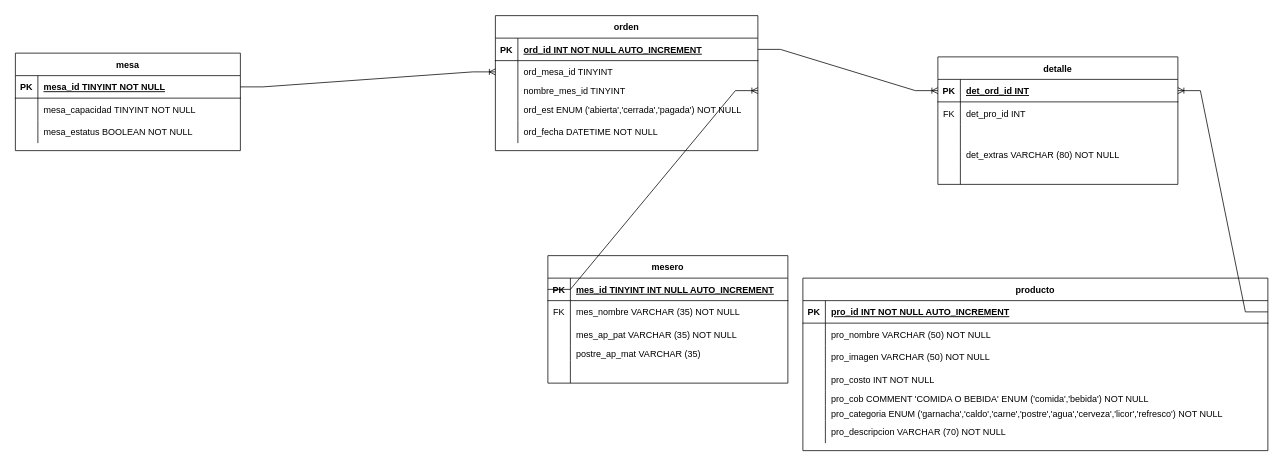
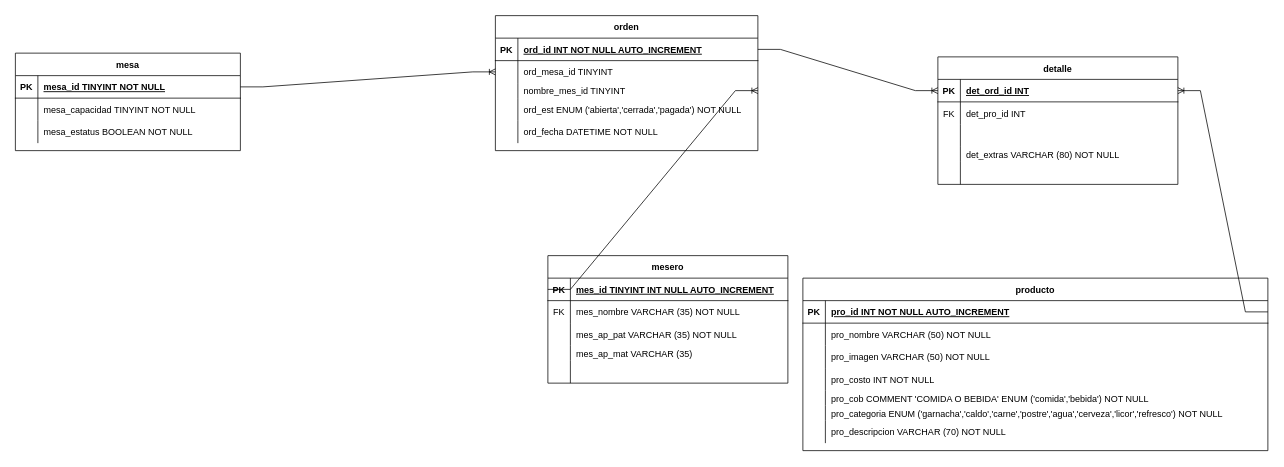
  <mxCell id="0" />
  <mxCell id="1" parent="0" />
  <mxCell id="2" value="mesero" style="shape=table;startSize=30;container=1;collapsible=1;childLayout=tableLayout;fixedRows=1;rowLines=0;fontStyle=1;align=center;resizeLast=1;" parent="1" vertex="1"><mxGeometry x="730" y="340" width="320" height="170" as="geometry" /></mxCell>
  <mxCell id="3" value="" style="shape=partialRectangle;collapsible=0;dropTarget=0;pointerEvents=0;fillColor=none;points=[[0,0.5],[1,0.5]];portConstraint=eastwest;top=0;left=0;right=0;bottom=1;" parent="2" vertex="1"><mxGeometry y="30" width="320" height="30" as="geometry" /></mxCell>
  <mxCell id="4" value="PK" style="shape=partialRectangle;overflow=hidden;connectable=0;fillColor=none;top=0;left=0;bottom=0;right=0;fontStyle=1;" parent="3" vertex="1"><mxGeometry width="30" height="30" as="geometry"><mxRectangle width="30" height="30" as="alternateBounds" /></mxGeometry></mxCell>
  <mxCell id="5" value="mes_id TINYINT INT NULL AUTO_INCREMENT" style="shape=partialRectangle;overflow=hidden;connectable=0;fillColor=none;top=0;left=0;bottom=0;right=0;align=left;spacingLeft=6;fontStyle=5;" parent="3" vertex="1"><mxGeometry x="30" width="290" height="30" as="geometry"><mxRectangle width="290" height="30" as="alternateBounds" /></mxGeometry></mxCell>
  <mxCell id="6" value="" style="shape=partialRectangle;collapsible=0;dropTarget=0;pointerEvents=0;fillColor=none;points=[[0,0.5],[1,0.5]];portConstraint=eastwest;top=0;left=0;right=0;bottom=0;" parent="2" vertex="1"><mxGeometry y="60" width="320" height="30" as="geometry" /></mxCell>
  <mxCell id="7" value="FK" style="shape=partialRectangle;overflow=hidden;connectable=0;fillColor=none;top=0;left=0;bottom=0;right=0;" parent="6" vertex="1"><mxGeometry width="30" height="30" as="geometry"><mxRectangle width="30" height="30" as="alternateBounds" /></mxGeometry></mxCell>
  <mxCell id="8" value="mes_nombre VARCHAR (35) NOT NULL" style="shape=partialRectangle;overflow=hidden;connectable=0;fillColor=none;top=0;left=0;bottom=0;right=0;align=left;spacingLeft=6;" parent="6" vertex="1"><mxGeometry x="30" width="290" height="30" as="geometry"><mxRectangle width="290" height="30" as="alternateBounds" /></mxGeometry></mxCell>
  <mxCell id="9" value="" style="shape=partialRectangle;collapsible=0;dropTarget=0;pointerEvents=0;fillColor=none;points=[[0,0.5],[1,0.5]];portConstraint=eastwest;top=0;left=0;right=0;bottom=0;" parent="2" vertex="1"><mxGeometry y="90" width="320" height="30" as="geometry" /></mxCell>
  <mxCell id="10" value="" style="shape=partialRectangle;overflow=hidden;connectable=0;fillColor=none;top=0;left=0;bottom=0;right=0;" parent="9" vertex="1"><mxGeometry width="30" height="30" as="geometry"><mxRectangle width="30" height="30" as="alternateBounds" /></mxGeometry></mxCell>
  <mxCell id="11" value="mes_ap_pat VARCHAR (35) NOT NULL" style="shape=partialRectangle;overflow=hidden;connectable=0;fillColor=none;top=0;left=0;bottom=0;right=0;align=left;spacingLeft=6;" parent="9" vertex="1"><mxGeometry x="30" width="290" height="30" as="geometry"><mxRectangle width="290" height="30" as="alternateBounds" /></mxGeometry></mxCell>
  <mxCell id="12" value="" style="shape=partialRectangle;collapsible=0;dropTarget=0;pointerEvents=0;fillColor=none;points=[[0,0.5],[1,0.5]];portConstraint=eastwest;top=0;left=0;right=0;bottom=0;" parent="2" vertex="1"><mxGeometry y="120" width="320" height="20" as="geometry" /></mxCell>
  <mxCell id="13" value="" style="shape=partialRectangle;overflow=hidden;connectable=0;fillColor=none;top=0;left=0;bottom=0;right=0;" parent="12" vertex="1"><mxGeometry width="30" height="20" as="geometry"><mxRectangle width="30" height="20" as="alternateBounds" /></mxGeometry></mxCell>
- <mxCell id="14" value="postre_ap_mat VARCHAR (35)" style="shape=partialRectangle;overflow=hidden;connectable=0;fillColor=none;top=0;left=0;bottom=0;right=0;align=left;spacingLeft=6;" parent="12" vertex="1"><mxGeometry x="30" width="290" height="20" as="geometry"><mxRectangle width="290" height="20" as="alternateBounds" /></mxGeometry></mxCell>
+ <mxCell id="14" value="mes_ap_mat VARCHAR (35)" style="shape=partialRectangle;overflow=hidden;connectable=0;fillColor=none;top=0;left=0;bottom=0;right=0;align=left;spacingLeft=6;" parent="12" vertex="1"><mxGeometry x="30" width="290" height="20" as="geometry"><mxRectangle width="290" height="20" as="alternateBounds" /></mxGeometry></mxCell>
  <mxCell id="15" value="" style="shape=partialRectangle;collapsible=0;dropTarget=0;pointerEvents=0;fillColor=none;points=[[0,0.5],[1,0.5]];portConstraint=eastwest;top=0;left=0;right=0;bottom=0;" parent="2" vertex="1"><mxGeometry y="140" width="320" height="30" as="geometry" /></mxCell>
  <mxCell id="16" value="" style="shape=partialRectangle;overflow=hidden;connectable=0;fillColor=none;top=0;left=0;bottom=0;right=0;" parent="15" vertex="1"><mxGeometry width="30" height="30" as="geometry"><mxRectangle width="30" height="30" as="alternateBounds" /></mxGeometry></mxCell>
  <mxCell id="17" value="" style="shape=partialRectangle;overflow=hidden;connectable=0;fillColor=none;top=0;left=0;bottom=0;right=0;align=left;spacingLeft=6;" parent="15" vertex="1"><mxGeometry x="30" width="290" height="30" as="geometry"><mxRectangle width="290" height="30" as="alternateBounds" /></mxGeometry></mxCell>
  <mxCell id="18" value="producto" style="shape=table;startSize=30;container=1;collapsible=1;childLayout=tableLayout;fixedRows=1;rowLines=0;fontStyle=1;align=center;resizeLast=1;" parent="1" vertex="1"><mxGeometry x="1070" y="370" width="620" height="230" as="geometry" /></mxCell>
  <mxCell id="19" value="" style="shape=partialRectangle;collapsible=0;dropTarget=0;pointerEvents=0;fillColor=none;points=[[0,0.5],[1,0.5]];portConstraint=eastwest;top=0;left=0;right=0;bottom=1;" parent="18" vertex="1"><mxGeometry y="30" width="620" height="30" as="geometry" /></mxCell>
  <mxCell id="20" value="PK" style="shape=partialRectangle;overflow=hidden;connectable=0;fillColor=none;top=0;left=0;bottom=0;right=0;fontStyle=1;" parent="19" vertex="1"><mxGeometry width="30" height="30" as="geometry"><mxRectangle width="30" height="30" as="alternateBounds" /></mxGeometry></mxCell>
  <mxCell id="21" value="pro_id INT NOT NULL AUTO_INCREMENT" style="shape=partialRectangle;overflow=hidden;connectable=0;fillColor=none;top=0;left=0;bottom=0;right=0;align=left;spacingLeft=6;fontStyle=5;" parent="19" vertex="1"><mxGeometry x="30" width="590" height="30" as="geometry"><mxRectangle width="590" height="30" as="alternateBounds" /></mxGeometry></mxCell>
  <mxCell id="22" value="" style="shape=partialRectangle;collapsible=0;dropTarget=0;pointerEvents=0;fillColor=none;points=[[0,0.5],[1,0.5]];portConstraint=eastwest;top=0;left=0;right=0;bottom=0;" parent="18" vertex="1"><mxGeometry y="60" width="620" height="30" as="geometry" /></mxCell>
  <mxCell id="23" value="" style="shape=partialRectangle;overflow=hidden;connectable=0;fillColor=none;top=0;left=0;bottom=0;right=0;" parent="22" vertex="1"><mxGeometry width="30" height="30" as="geometry"><mxRectangle width="30" height="30" as="alternateBounds" /></mxGeometry></mxCell>
  <mxCell id="24" value="pro_nombre VARCHAR (50) NOT NULL" style="shape=partialRectangle;overflow=hidden;connectable=0;fillColor=none;top=0;left=0;bottom=0;right=0;align=left;spacingLeft=6;" parent="22" vertex="1"><mxGeometry x="30" width="590" height="30" as="geometry"><mxRectangle width="590" height="30" as="alternateBounds" /></mxGeometry></mxCell>
  <mxCell id="25" value="" style="shape=partialRectangle;collapsible=0;dropTarget=0;pointerEvents=0;fillColor=none;points=[[0,0.5],[1,0.5]];portConstraint=eastwest;top=0;left=0;right=0;bottom=0;" parent="18" vertex="1"><mxGeometry y="90" width="620" height="30" as="geometry" /></mxCell>
  <mxCell id="26" value="" style="shape=partialRectangle;overflow=hidden;connectable=0;fillColor=none;top=0;left=0;bottom=0;right=0;" parent="25" vertex="1"><mxGeometry width="30" height="30" as="geometry"><mxRectangle width="30" height="30" as="alternateBounds" /></mxGeometry></mxCell>
  <mxCell id="27" value="pro_imagen VARCHAR (50) NOT NULL" style="shape=partialRectangle;overflow=hidden;connectable=0;fillColor=none;top=0;left=0;bottom=0;right=0;align=left;spacingLeft=6;" parent="25" vertex="1"><mxGeometry x="30" width="590" height="30" as="geometry"><mxRectangle width="590" height="30" as="alternateBounds" /></mxGeometry></mxCell>
  <mxCell id="28" value="" style="shape=partialRectangle;collapsible=0;dropTarget=0;pointerEvents=0;fillColor=none;points=[[0,0.5],[1,0.5]];portConstraint=eastwest;top=0;left=0;right=0;bottom=0;" parent="18" vertex="1"><mxGeometry y="120" width="620" height="30" as="geometry" /></mxCell>
  <mxCell id="29" value="" style="shape=partialRectangle;overflow=hidden;connectable=0;fillColor=none;top=0;left=0;bottom=0;right=0;" parent="28" vertex="1"><mxGeometry width="30" height="30" as="geometry"><mxRectangle width="30" height="30" as="alternateBounds" /></mxGeometry></mxCell>
  <mxCell id="30" value="pro_costo INT NOT NULL" style="shape=partialRectangle;overflow=hidden;connectable=0;fillColor=none;top=0;left=0;bottom=0;right=0;align=left;spacingLeft=6;" parent="28" vertex="1"><mxGeometry x="30" width="590" height="30" as="geometry"><mxRectangle width="590" height="30" as="alternateBounds" /></mxGeometry></mxCell>
  <mxCell id="31" value="" style="shape=partialRectangle;collapsible=0;dropTarget=0;pointerEvents=0;fillColor=none;points=[[0,0.5],[1,0.5]];portConstraint=eastwest;top=0;left=0;right=0;bottom=0;" parent="18" vertex="1"><mxGeometry y="150" width="620" height="20" as="geometry" /></mxCell>
  <mxCell id="32" value="" style="shape=partialRectangle;overflow=hidden;connectable=0;fillColor=none;top=0;left=0;bottom=0;right=0;" parent="31" vertex="1"><mxGeometry width="30" height="20" as="geometry"><mxRectangle width="30" height="20" as="alternateBounds" /></mxGeometry></mxCell>
  <mxCell id="33" value="pro_cob COMMENT 'COMIDA O BEBIDA' ENUM ('comida','bebida') NOT NULL" style="shape=partialRectangle;overflow=hidden;connectable=0;fillColor=none;top=0;left=0;bottom=0;right=0;align=left;spacingLeft=6;" parent="31" vertex="1"><mxGeometry x="30" width="590" height="20" as="geometry"><mxRectangle width="590" height="20" as="alternateBounds" /></mxGeometry></mxCell>
  <mxCell id="34" value="" style="shape=partialRectangle;collapsible=0;dropTarget=0;pointerEvents=0;fillColor=none;points=[[0,0.5],[1,0.5]];portConstraint=eastwest;top=0;left=0;right=0;bottom=0;" parent="18" vertex="1"><mxGeometry y="170" width="620" height="20" as="geometry" /></mxCell>
  <mxCell id="35" value="" style="shape=partialRectangle;overflow=hidden;connectable=0;fillColor=none;top=0;left=0;bottom=0;right=0;" parent="34" vertex="1"><mxGeometry width="30" height="20" as="geometry"><mxRectangle width="30" height="20" as="alternateBounds" /></mxGeometry></mxCell>
  <mxCell id="36" value="pro_categoria ENUM ('garnacha','caldo','carne','postre','agua','cerveza','licor','refresco') NOT NULL" style="shape=partialRectangle;overflow=hidden;connectable=0;fillColor=none;top=0;left=0;bottom=0;right=0;align=left;spacingLeft=6;" parent="34" vertex="1"><mxGeometry x="30" width="590" height="20" as="geometry"><mxRectangle width="590" height="20" as="alternateBounds" /></mxGeometry></mxCell>
  <mxCell id="37" value="" style="shape=partialRectangle;collapsible=0;dropTarget=0;pointerEvents=0;fillColor=none;points=[[0,0.5],[1,0.5]];portConstraint=eastwest;top=0;left=0;right=0;bottom=0;" parent="18" vertex="1"><mxGeometry y="190" width="620" height="30" as="geometry" /></mxCell>
  <mxCell id="38" value="" style="shape=partialRectangle;overflow=hidden;connectable=0;fillColor=none;top=0;left=0;bottom=0;right=0;" parent="37" vertex="1"><mxGeometry width="30" height="30" as="geometry"><mxRectangle width="30" height="30" as="alternateBounds" /></mxGeometry></mxCell>
  <mxCell id="39" value="pro_descripcion VARCHAR (70) NOT NULL" style="shape=partialRectangle;overflow=hidden;connectable=0;fillColor=none;top=0;left=0;bottom=0;right=0;align=left;spacingLeft=6;" parent="37" vertex="1"><mxGeometry x="30" width="590" height="30" as="geometry"><mxRectangle width="590" height="30" as="alternateBounds" /></mxGeometry></mxCell>
  <mxCell id="40" value="mesa" style="shape=table;startSize=30;container=1;collapsible=1;childLayout=tableLayout;fixedRows=1;rowLines=0;fontStyle=1;align=center;resizeLast=1;" parent="1" vertex="1"><mxGeometry x="20" y="70" width="300" height="130" as="geometry" /></mxCell>
  <mxCell id="41" value="" style="shape=partialRectangle;collapsible=0;dropTarget=0;pointerEvents=0;fillColor=none;points=[[0,0.5],[1,0.5]];portConstraint=eastwest;top=0;left=0;right=0;bottom=1;" parent="40" vertex="1"><mxGeometry y="30" width="300" height="30" as="geometry" /></mxCell>
  <mxCell id="42" value="PK" style="shape=partialRectangle;overflow=hidden;connectable=0;fillColor=none;top=0;left=0;bottom=0;right=0;fontStyle=1;" parent="41" vertex="1"><mxGeometry width="30" height="30" as="geometry"><mxRectangle width="30" height="30" as="alternateBounds" /></mxGeometry></mxCell>
  <mxCell id="43" value="mesa_id TINYINT NOT NULL" style="shape=partialRectangle;overflow=hidden;connectable=0;fillColor=none;top=0;left=0;bottom=0;right=0;align=left;spacingLeft=6;fontStyle=5;" parent="41" vertex="1"><mxGeometry x="30" width="270" height="30" as="geometry"><mxRectangle width="270" height="30" as="alternateBounds" /></mxGeometry></mxCell>
  <mxCell id="44" value="" style="shape=partialRectangle;collapsible=0;dropTarget=0;pointerEvents=0;fillColor=none;points=[[0,0.5],[1,0.5]];portConstraint=eastwest;top=0;left=0;right=0;bottom=0;" parent="40" vertex="1"><mxGeometry y="60" width="300" height="30" as="geometry" /></mxCell>
  <mxCell id="45" value="" style="shape=partialRectangle;overflow=hidden;connectable=0;fillColor=none;top=0;left=0;bottom=0;right=0;" parent="44" vertex="1"><mxGeometry width="30" height="30" as="geometry"><mxRectangle width="30" height="30" as="alternateBounds" /></mxGeometry></mxCell>
  <mxCell id="46" value="mesa_capacidad TINYINT NOT NULL" style="shape=partialRectangle;overflow=hidden;connectable=0;fillColor=none;top=0;left=0;bottom=0;right=0;align=left;spacingLeft=6;" parent="44" vertex="1"><mxGeometry x="30" width="270" height="30" as="geometry"><mxRectangle width="270" height="30" as="alternateBounds" /></mxGeometry></mxCell>
  <mxCell id="47" value="" style="shape=partialRectangle;collapsible=0;dropTarget=0;pointerEvents=0;fillColor=none;points=[[0,0.5],[1,0.5]];portConstraint=eastwest;top=0;left=0;right=0;bottom=0;" parent="40" vertex="1"><mxGeometry y="90" width="300" height="30" as="geometry" /></mxCell>
  <mxCell id="48" value="" style="shape=partialRectangle;overflow=hidden;connectable=0;fillColor=none;top=0;left=0;bottom=0;right=0;" parent="47" vertex="1"><mxGeometry width="30" height="30" as="geometry"><mxRectangle width="30" height="30" as="alternateBounds" /></mxGeometry></mxCell>
  <mxCell id="49" value="mesa_estatus BOOLEAN NOT NULL" style="shape=partialRectangle;overflow=hidden;connectable=0;fillColor=none;top=0;left=0;bottom=0;right=0;align=left;spacingLeft=6;" parent="47" vertex="1"><mxGeometry x="30" width="270" height="30" as="geometry"><mxRectangle width="270" height="30" as="alternateBounds" /></mxGeometry></mxCell>
  <mxCell id="50" value="orden" style="shape=table;startSize=30;container=1;collapsible=1;childLayout=tableLayout;fixedRows=1;rowLines=0;fontStyle=1;align=center;resizeLast=1;" parent="1" vertex="1"><mxGeometry x="660" y="20" width="350" height="180" as="geometry" /></mxCell>
  <mxCell id="51" value="" style="shape=partialRectangle;collapsible=0;dropTarget=0;pointerEvents=0;fillColor=none;points=[[0,0.5],[1,0.5]];portConstraint=eastwest;top=0;left=0;right=0;bottom=1;" parent="50" vertex="1"><mxGeometry y="30" width="350" height="30" as="geometry" /></mxCell>
  <mxCell id="52" value="PK" style="shape=partialRectangle;overflow=hidden;connectable=0;fillColor=none;top=0;left=0;bottom=0;right=0;fontStyle=1;" parent="51" vertex="1"><mxGeometry width="30" height="30" as="geometry"><mxRectangle width="30" height="30" as="alternateBounds" /></mxGeometry></mxCell>
  <mxCell id="53" value="ord_id INT NOT NULL AUTO_INCREMENT" style="shape=partialRectangle;overflow=hidden;connectable=0;fillColor=none;top=0;left=0;bottom=0;right=0;align=left;spacingLeft=6;fontStyle=5;" parent="51" vertex="1"><mxGeometry x="30" width="320" height="30" as="geometry"><mxRectangle width="320" height="30" as="alternateBounds" /></mxGeometry></mxCell>
  <mxCell id="54" value="" style="shape=partialRectangle;collapsible=0;dropTarget=0;pointerEvents=0;fillColor=none;points=[[0,0.5],[1,0.5]];portConstraint=eastwest;top=0;left=0;right=0;bottom=0;" parent="50" vertex="1"><mxGeometry y="60" width="350" height="30" as="geometry" /></mxCell>
  <mxCell id="55" value="" style="shape=partialRectangle;overflow=hidden;connectable=0;fillColor=none;top=0;left=0;bottom=0;right=0;" parent="54" vertex="1"><mxGeometry width="30" height="30" as="geometry"><mxRectangle width="30" height="30" as="alternateBounds" /></mxGeometry></mxCell>
  <mxCell id="56" value="ord_mesa_id TINYINT" style="shape=partialRectangle;overflow=hidden;connectable=0;fillColor=none;top=0;left=0;bottom=0;right=0;align=left;spacingLeft=6;" parent="54" vertex="1"><mxGeometry x="30" width="320" height="30" as="geometry"><mxRectangle width="320" height="30" as="alternateBounds" /></mxGeometry></mxCell>
  <mxCell id="57" value="" style="shape=partialRectangle;collapsible=0;dropTarget=0;pointerEvents=0;fillColor=none;points=[[0,0.5],[1,0.5]];portConstraint=eastwest;top=0;left=0;right=0;bottom=0;" parent="50" vertex="1"><mxGeometry y="90" width="350" height="20" as="geometry" /></mxCell>
  <mxCell id="58" value="" style="shape=partialRectangle;overflow=hidden;connectable=0;fillColor=none;top=0;left=0;bottom=0;right=0;" parent="57" vertex="1"><mxGeometry width="30" height="20" as="geometry"><mxRectangle width="30" height="20" as="alternateBounds" /></mxGeometry></mxCell>
  <mxCell id="59" value="nombre_mes_id TINYINT" style="shape=partialRectangle;overflow=hidden;connectable=0;fillColor=none;top=0;left=0;bottom=0;right=0;align=left;spacingLeft=6;" parent="57" vertex="1"><mxGeometry x="30" width="320" height="20" as="geometry"><mxRectangle width="320" height="20" as="alternateBounds" /></mxGeometry></mxCell>
  <mxCell id="60" value="" style="shape=partialRectangle;collapsible=0;dropTarget=0;pointerEvents=0;fillColor=none;points=[[0,0.5],[1,0.5]];portConstraint=eastwest;top=0;left=0;right=0;bottom=0;" parent="50" vertex="1"><mxGeometry y="110" width="350" height="30" as="geometry" /></mxCell>
  <mxCell id="61" value="" style="shape=partialRectangle;overflow=hidden;connectable=0;fillColor=none;top=0;left=0;bottom=0;right=0;" parent="60" vertex="1"><mxGeometry width="30" height="30" as="geometry"><mxRectangle width="30" height="30" as="alternateBounds" /></mxGeometry></mxCell>
  <mxCell id="62" value="ord_est ENUM ('abierta','cerrada','pagada') NOT NULL" style="shape=partialRectangle;overflow=hidden;connectable=0;fillColor=none;top=0;left=0;bottom=0;right=0;align=left;spacingLeft=6;" parent="60" vertex="1"><mxGeometry x="30" width="320" height="30" as="geometry"><mxRectangle width="320" height="30" as="alternateBounds" /></mxGeometry></mxCell>
  <mxCell id="63" value="" style="shape=partialRectangle;collapsible=0;dropTarget=0;pointerEvents=0;fillColor=none;points=[[0,0.5],[1,0.5]];portConstraint=eastwest;top=0;left=0;right=0;bottom=0;" parent="50" vertex="1"><mxGeometry y="140" width="350" height="30" as="geometry" /></mxCell>
  <mxCell id="64" value="" style="shape=partialRectangle;overflow=hidden;connectable=0;fillColor=none;top=0;left=0;bottom=0;right=0;" parent="63" vertex="1"><mxGeometry width="30" height="30" as="geometry"><mxRectangle width="30" height="30" as="alternateBounds" /></mxGeometry></mxCell>
  <mxCell id="65" value="ord_fecha DATETIME NOT NULL" style="shape=partialRectangle;overflow=hidden;connectable=0;fillColor=none;top=0;left=0;bottom=0;right=0;align=left;spacingLeft=6;" parent="63" vertex="1"><mxGeometry x="30" width="320" height="30" as="geometry"><mxRectangle width="320" height="30" as="alternateBounds" /></mxGeometry></mxCell>
  <mxCell id="66" value="detalle" style="shape=table;startSize=30;container=1;collapsible=1;childLayout=tableLayout;fixedRows=1;rowLines=0;fontStyle=1;align=center;resizeLast=1;" parent="1" vertex="1"><mxGeometry x="1250" y="75" width="320" height="170" as="geometry" /></mxCell>
  <mxCell id="67" value="" style="shape=partialRectangle;collapsible=0;dropTarget=0;pointerEvents=0;fillColor=none;points=[[0,0.5],[1,0.5]];portConstraint=eastwest;top=0;left=0;right=0;bottom=1;" parent="66" vertex="1"><mxGeometry y="30" width="320" height="30" as="geometry" /></mxCell>
  <mxCell id="68" value="PK" style="shape=partialRectangle;overflow=hidden;connectable=0;fillColor=none;top=0;left=0;bottom=0;right=0;fontStyle=1;" parent="67" vertex="1"><mxGeometry width="30" height="30" as="geometry"><mxRectangle width="30" height="30" as="alternateBounds" /></mxGeometry></mxCell>
  <mxCell id="69" value="det_ord_id INT" style="shape=partialRectangle;overflow=hidden;connectable=0;fillColor=none;top=0;left=0;bottom=0;right=0;align=left;spacingLeft=6;fontStyle=5;" parent="67" vertex="1"><mxGeometry x="30" width="290" height="30" as="geometry"><mxRectangle width="290" height="30" as="alternateBounds" /></mxGeometry></mxCell>
  <mxCell id="70" value="" style="shape=partialRectangle;collapsible=0;dropTarget=0;pointerEvents=0;fillColor=none;points=[[0,0.5],[1,0.5]];portConstraint=eastwest;top=0;left=0;right=0;bottom=0;" parent="66" vertex="1"><mxGeometry y="60" width="320" height="30" as="geometry" /></mxCell>
  <mxCell id="71" value="FK" style="shape=partialRectangle;overflow=hidden;connectable=0;fillColor=none;top=0;left=0;bottom=0;right=0;" parent="70" vertex="1"><mxGeometry width="30" height="30" as="geometry"><mxRectangle width="30" height="30" as="alternateBounds" /></mxGeometry></mxCell>
  <mxCell id="72" value="det_pro_id INT" style="shape=partialRectangle;overflow=hidden;connectable=0;fillColor=none;top=0;left=0;bottom=0;right=0;align=left;spacingLeft=6;" parent="70" vertex="1"><mxGeometry x="30" width="290" height="30" as="geometry"><mxRectangle width="290" height="30" as="alternateBounds" /></mxGeometry></mxCell>
  <mxCell id="73" value="" style="shape=partialRectangle;collapsible=0;dropTarget=0;pointerEvents=0;fillColor=none;points=[[0,0.5],[1,0.5]];portConstraint=eastwest;top=0;left=0;right=0;bottom=0;" parent="66" vertex="1"><mxGeometry y="90" width="320" height="30" as="geometry" /></mxCell>
  <mxCell id="74" value="" style="shape=partialRectangle;overflow=hidden;connectable=0;fillColor=none;top=0;left=0;bottom=0;right=0;" parent="73" vertex="1"><mxGeometry width="30" height="30" as="geometry"><mxRectangle width="30" height="30" as="alternateBounds" /></mxGeometry></mxCell>
  <mxCell id="75" value="" style="shape=partialRectangle;overflow=hidden;connectable=0;fillColor=none;top=0;left=0;bottom=0;right=0;align=left;spacingLeft=6;" parent="73" vertex="1"><mxGeometry x="30" width="290" height="30" as="geometry"><mxRectangle width="290" height="30" as="alternateBounds" /></mxGeometry></mxCell>
  <mxCell id="76" value="" style="shape=partialRectangle;collapsible=0;dropTarget=0;pointerEvents=0;fillColor=none;points=[[0,0.5],[1,0.5]];portConstraint=eastwest;top=0;left=0;right=0;bottom=0;" parent="66" vertex="1"><mxGeometry y="120" width="320" height="20" as="geometry" /></mxCell>
  <mxCell id="77" value="" style="shape=partialRectangle;overflow=hidden;connectable=0;fillColor=none;top=0;left=0;bottom=0;right=0;" parent="76" vertex="1"><mxGeometry width="30" height="20" as="geometry"><mxRectangle width="30" height="20" as="alternateBounds" /></mxGeometry></mxCell>
  <mxCell id="78" value="det_extras VARCHAR (80) NOT NULL" style="shape=partialRectangle;overflow=hidden;connectable=0;fillColor=none;top=0;left=0;bottom=0;right=0;align=left;spacingLeft=6;" parent="76" vertex="1"><mxGeometry x="30" width="290" height="20" as="geometry"><mxRectangle width="290" height="20" as="alternateBounds" /></mxGeometry></mxCell>
  <mxCell id="79" value="" style="shape=partialRectangle;collapsible=0;dropTarget=0;pointerEvents=0;fillColor=none;points=[[0,0.5],[1,0.5]];portConstraint=eastwest;top=0;left=0;right=0;bottom=0;" parent="66" vertex="1"><mxGeometry y="140" width="320" height="30" as="geometry" /></mxCell>
  <mxCell id="80" value="" style="shape=partialRectangle;overflow=hidden;connectable=0;fillColor=none;top=0;left=0;bottom=0;right=0;" parent="79" vertex="1"><mxGeometry width="30" height="30" as="geometry"><mxRectangle width="30" height="30" as="alternateBounds" /></mxGeometry></mxCell>
  <mxCell id="81" value="" style="shape=partialRectangle;overflow=hidden;connectable=0;fillColor=none;top=0;left=0;bottom=0;right=0;align=left;spacingLeft=6;" parent="79" vertex="1"><mxGeometry x="30" width="290" height="30" as="geometry"><mxRectangle width="290" height="30" as="alternateBounds" /></mxGeometry></mxCell>
  <mxCell id="82" value="" style="edgeStyle=entityRelationEdgeStyle;fontSize=12;html=1;endArrow=ERoneToMany;rounded=0;exitX=1;exitY=0.5;exitDx=0;exitDy=0;entryX=1;entryY=0.5;entryDx=0;entryDy=0;" parent="1" source="19" target="67" edge="1"><mxGeometry width="100" height="100" relative="1" as="geometry"><mxPoint x="1160" y="420" as="sourcePoint" /><mxPoint x="1260" y="320" as="targetPoint" /></mxGeometry></mxCell>
  <mxCell id="83" value="" style="edgeStyle=entityRelationEdgeStyle;fontSize=12;html=1;endArrow=ERoneToMany;rounded=0;exitX=1;exitY=0.5;exitDx=0;exitDy=0;entryX=0;entryY=0.5;entryDx=0;entryDy=0;" parent="1" source="41" target="54" edge="1"><mxGeometry width="100" height="100" relative="1" as="geometry"><mxPoint x="440" y="190" as="sourcePoint" /><mxPoint x="540" y="90" as="targetPoint" /></mxGeometry></mxCell>
  <mxCell id="84" value="" style="edgeStyle=entityRelationEdgeStyle;fontSize=12;html=1;endArrow=ERoneToMany;rounded=0;entryX=1;entryY=0.5;entryDx=0;entryDy=0;exitX=0;exitY=0.5;exitDx=0;exitDy=0;" parent="1" source="3" target="57" edge="1"><mxGeometry width="100" height="100" relative="1" as="geometry"><mxPoint x="830" y="390" as="sourcePoint" /><mxPoint x="930" y="290" as="targetPoint" /></mxGeometry></mxCell>
  <mxCell id="85" value="" style="edgeStyle=entityRelationEdgeStyle;fontSize=12;html=1;endArrow=ERoneToMany;rounded=0;entryX=0;entryY=0.5;entryDx=0;entryDy=0;exitX=1;exitY=0.5;exitDx=0;exitDy=0;" parent="1" source="51" target="67" edge="1"><mxGeometry width="100" height="100" relative="1" as="geometry"><mxPoint x="1080" y="70" as="sourcePoint" /><mxPoint x="1180" y="-30" as="targetPoint" /></mxGeometry></mxCell>
